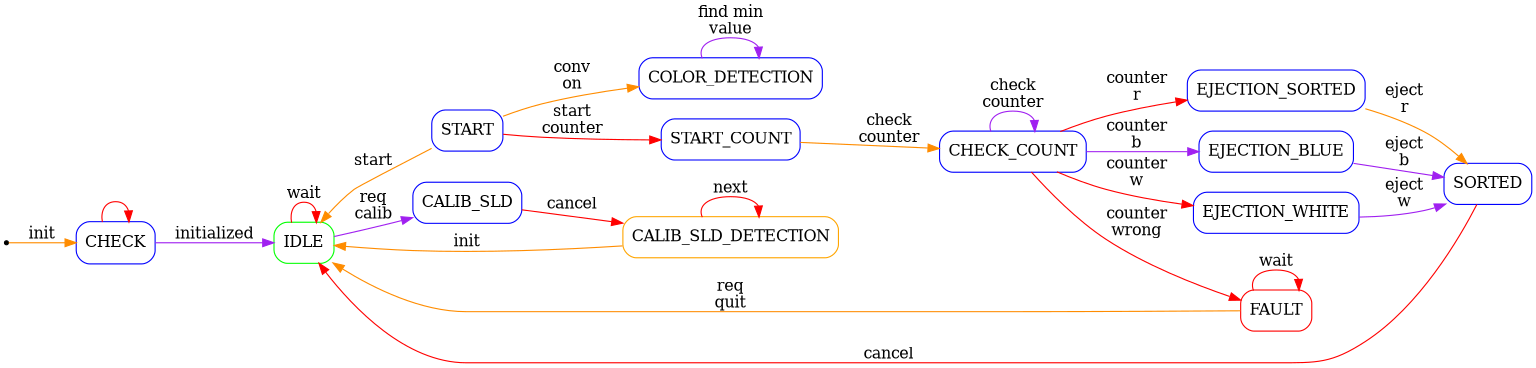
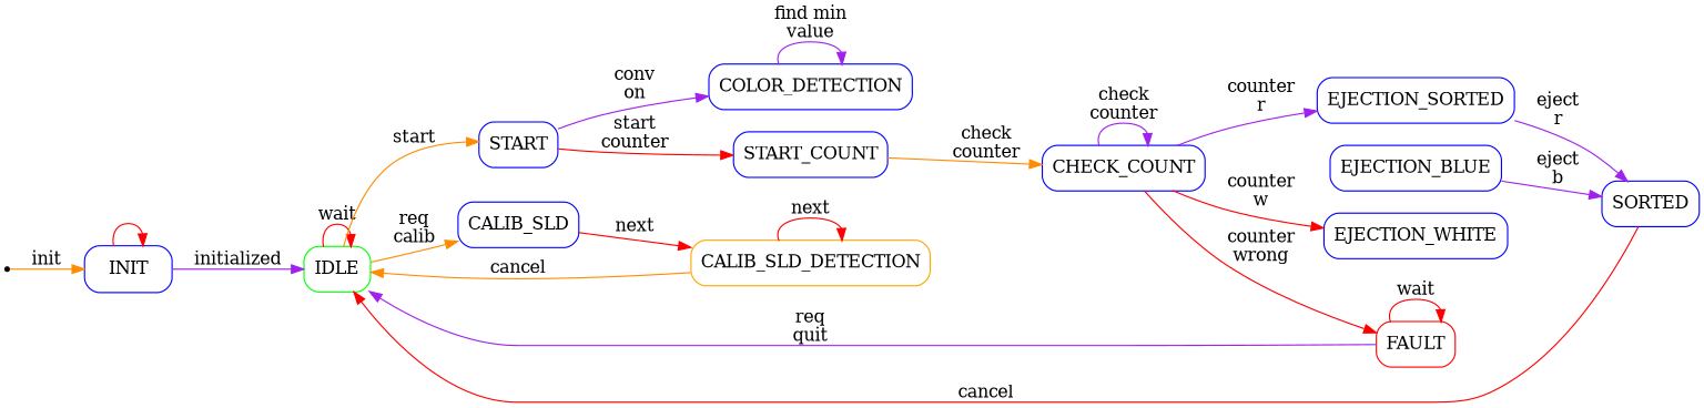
  digraph {
    rankdir=LR
    node [color=blue shape=Mrecord]
    edge [color=red]
    n1 [color=green label=IDLE]
    n2 [label=START]
    n3 [label=CALIB_SLD]
    n4 [label=COLOR_DETECTION]
    n5 [label=START_COUNT]
    n6 [color=orange label=CALIB_SLD_DETECTION]
    n7 [color=red label=FAULT]
-   n8 [label=CHECK]
+   n8 [label=INIT]
    n9 [label=CHECK_COUNT]
    n10 [label=EJECTION_WHITE]
    n11 [label=EJECTION_SORTED]
    n12 [label=EJECTION_BLUE]
    n13 [label=SORTED]
    n14 [label=entry0 shape=point color=""]
    n1 -> n1 [label=wait]
-   n2 -> n1 [color=darkorange label=start]
-   n1 -> n3 [color=purple label="req\ncalib"]
-   n2 -> n4 [color=darkorange label="conv\non"]
+   n1 -> n2 [color=darkorange label=start]
+   n1 -> n3 [color=darkorange label="req\ncalib"]
+   n2 -> n4 [color=purple label="conv\non"]
    n2 -> n5 [label="start\ncounter"]
-   n3 -> n6 [label=cancel]
+   n3 -> n6 [label=next]
    n4 -> n4 [color=purple label="find min\nvalue"]
    n5 -> n9 [color=darkorange label="check\ncounter"]
-   n6 -> n1 [color=darkorange label=init]
+   n6 -> n1 [color=darkorange label=cancel]
    n6 -> n6 [label=next]
-   n7 -> n1 [color=darkorange label="req\nquit"]
+   n7 -> n1 [color=purple label="req\nquit"]
    n7 -> n7 [label=wait]
    n8 -> n1 [color=purple label=initialized]
    n8 -> n8
    n9 -> n7 [label="counter\nwrong"]
    n9 -> n9 [color=purple label="check\ncounter"]
    n9 -> n10 [label="counter\nw"]
-   n9 -> n11 [label="counter\nr"]
-   n9 -> n12 [color=purple label="counter\nb"]
-   n10 -> n13 [color=purple label="eject\nw"]
-   n11 -> n13 [color=darkorange label="eject\nr"]
+   n9 -> n11 [color=purple label="counter\nr"]
+   n11 -> n13 [color=purple label="eject\nr"]
    n12 -> n13 [color=purple label="eject\nb"]
    n13 -> n1 [label=cancel]
    n14 -> n8 [color=darkorange label=init]
  }
